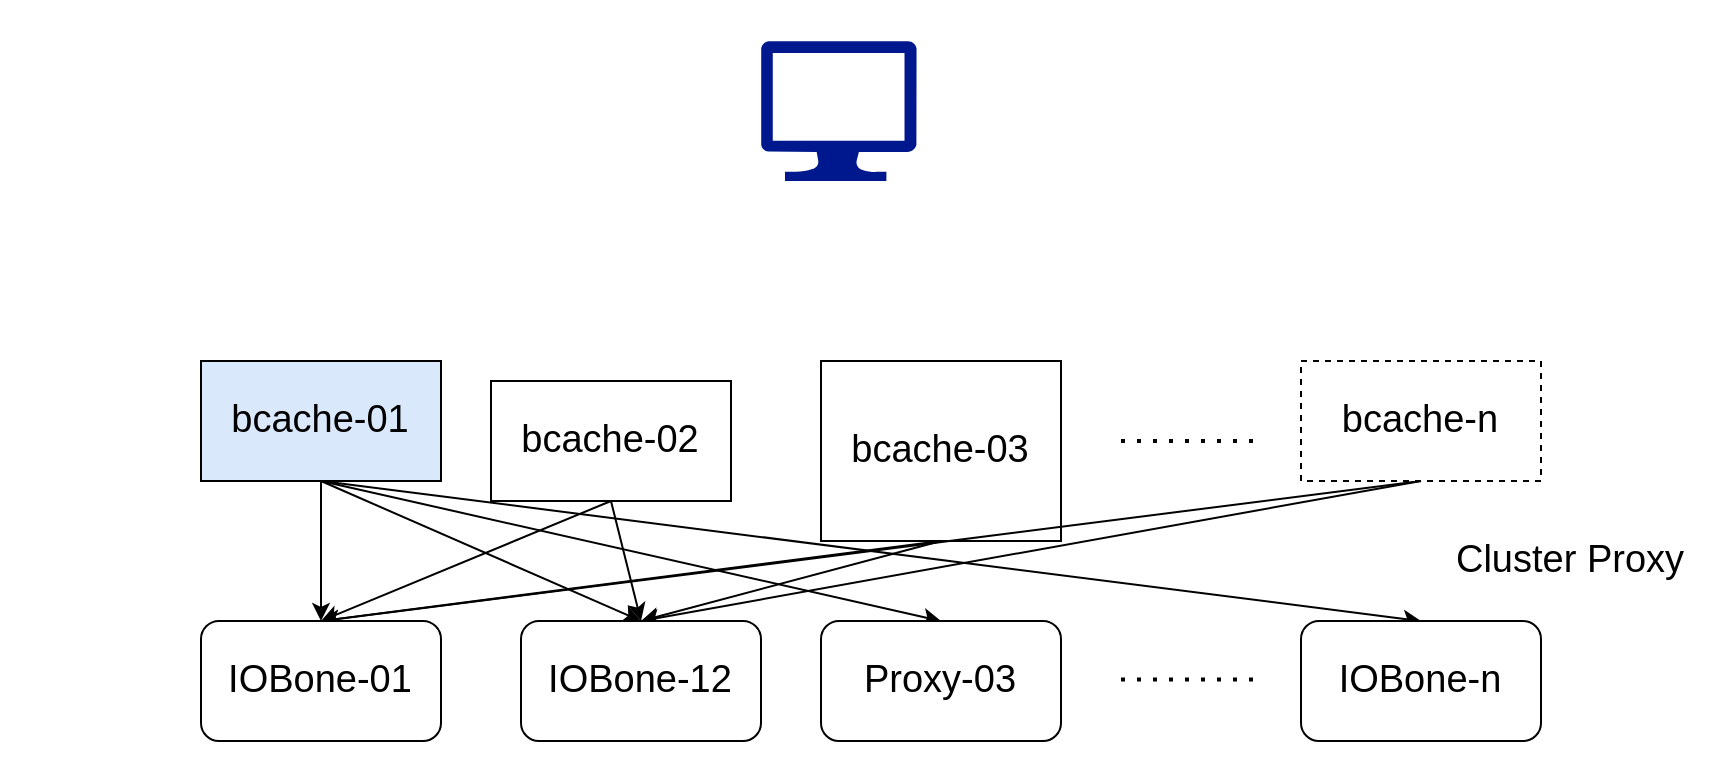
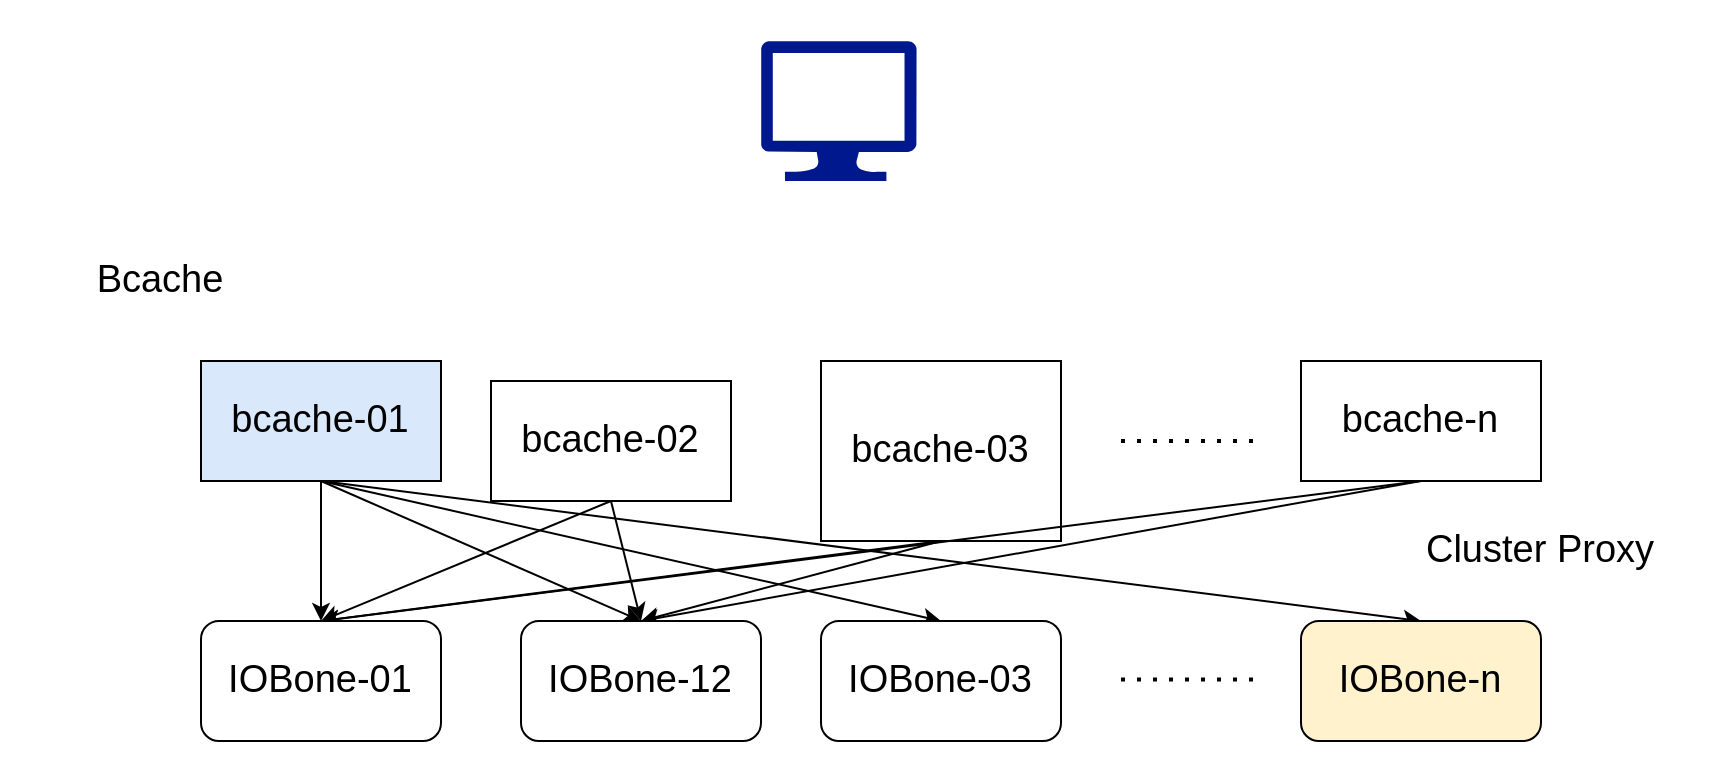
  <mxCell id="0" />
  <mxCell id="1" parent="0" />
  <mxCell id="2" style="rounded=0;orthogonalLoop=1;jettySize=auto;html=1;exitX=0.5;exitY=1;exitDx=0;exitDy=0;entryX=0.5;entryY=0;entryDx=0;entryDy=0;" edge="1" parent="1" source="6"><mxGeometry relative="1" as="geometry"><mxPoint x="320" y="310" as="targetPoint" /></mxGeometry></mxCell>
  <mxCell id="3" style="edgeStyle=none;rounded=0;orthogonalLoop=1;jettySize=auto;html=1;exitX=0.5;exitY=1;exitDx=0;exitDy=0;entryX=0.5;entryY=0;entryDx=0;entryDy=0;" edge="1" parent="1" source="6"><mxGeometry relative="1" as="geometry"><mxPoint x="160" y="310" as="targetPoint" /></mxGeometry></mxCell>
  <mxCell id="4" style="edgeStyle=none;rounded=0;orthogonalLoop=1;jettySize=auto;html=1;exitX=0.5;exitY=1;exitDx=0;exitDy=0;entryX=0.5;entryY=0;entryDx=0;entryDy=0;" edge="1" parent="1" source="6"><mxGeometry relative="1" as="geometry"><mxPoint x="470" y="310" as="targetPoint" /></mxGeometry></mxCell>
  <mxCell id="5" style="edgeStyle=none;rounded=0;orthogonalLoop=1;jettySize=auto;html=1;exitX=0.5;exitY=1;exitDx=0;exitDy=0;entryX=0.5;entryY=0;entryDx=0;entryDy=0;" edge="1" parent="1" source="6"><mxGeometry relative="1" as="geometry"><mxPoint x="710" y="310" as="targetPoint" /></mxGeometry></mxCell>
  <mxCell id="6" value="&lt;font style=&quot;font-size: 19px&quot;&gt;bcache-01&lt;/font&gt;" style="rounded=0;whiteSpace=wrap;html=1;fillColor=#dae8fc;" vertex="1" parent="1"><mxGeometry x="100" y="180" width="120" height="60" as="geometry" /></mxCell>
  <mxCell id="7" style="edgeStyle=none;rounded=0;orthogonalLoop=1;jettySize=auto;html=1;exitX=0.5;exitY=1;exitDx=0;exitDy=0;entryX=0.5;entryY=0;entryDx=0;entryDy=0;" edge="1" parent="1" source="9"><mxGeometry relative="1" as="geometry"><mxPoint x="320" y="310" as="targetPoint" /></mxGeometry></mxCell>
  <mxCell id="8" style="edgeStyle=none;rounded=0;orthogonalLoop=1;jettySize=auto;html=1;exitX=0.5;exitY=1;exitDx=0;exitDy=0;" edge="1" parent="1" source="9"><mxGeometry relative="1" as="geometry"><mxPoint x="160" y="310" as="targetPoint" /></mxGeometry></mxCell>
  <mxCell id="9" value="&lt;font style=&quot;font-size: 19px&quot;&gt;bcache-02&lt;/font&gt;" style="rounded=0;whiteSpace=wrap;html=1;" vertex="1" parent="1"><mxGeometry x="245" y="190" width="120" height="60" as="geometry" /></mxCell>
  <mxCell id="10" style="edgeStyle=none;rounded=0;orthogonalLoop=1;jettySize=auto;html=1;exitX=0.5;exitY=1;exitDx=0;exitDy=0;entryX=0.5;entryY=0;entryDx=0;entryDy=0;" edge="1" parent="1" source="12"><mxGeometry relative="1" as="geometry"><mxPoint x="320" y="310" as="targetPoint" /></mxGeometry></mxCell>
  <mxCell id="11" style="edgeStyle=none;rounded=0;orthogonalLoop=1;jettySize=auto;html=1;exitX=0.5;exitY=1;exitDx=0;exitDy=0;entryX=0.5;entryY=0;entryDx=0;entryDy=0;" edge="1" parent="1" source="12"><mxGeometry relative="1" as="geometry"><mxPoint x="160" y="310" as="targetPoint" /></mxGeometry></mxCell>
  <mxCell id="12" value="&lt;font style=&quot;font-size: 19px&quot;&gt;bcache-03&lt;/font&gt;" style="rounded=0;whiteSpace=wrap;html=1;" vertex="1" parent="1"><mxGeometry x="410" y="180" width="120" height="90" as="geometry" /></mxCell>
  <mxCell id="13" style="edgeStyle=none;rounded=0;orthogonalLoop=1;jettySize=auto;html=1;exitX=0.5;exitY=1;exitDx=0;exitDy=0;entryX=0.5;entryY=0;entryDx=0;entryDy=0;" edge="1" parent="1" source="15"><mxGeometry relative="1" as="geometry"><mxPoint x="320" y="310" as="targetPoint" /></mxGeometry></mxCell>
  <mxCell id="14" style="edgeStyle=none;rounded=0;orthogonalLoop=1;jettySize=auto;html=1;exitX=0.5;exitY=1;exitDx=0;exitDy=0;entryX=0.5;entryY=0;entryDx=0;entryDy=0;" edge="1" parent="1" source="15"><mxGeometry relative="1" as="geometry"><mxPoint x="160" y="310" as="targetPoint" /></mxGeometry></mxCell>
- <mxCell id="15" value="&lt;font style=&quot;font-size: 19px&quot;&gt;bcache-n&lt;/font&gt;" style="rounded=0;whiteSpace=wrap;html=1;dashed=1;" vertex="1" parent="1"><mxGeometry x="650" y="180" width="120" height="60" as="geometry" /></mxCell>
+ <mxCell id="15" value="&lt;font style=&quot;font-size: 19px&quot;&gt;bcache-n&lt;/font&gt;" style="rounded=0;whiteSpace=wrap;html=1;" vertex="1" parent="1"><mxGeometry x="650" y="180" width="120" height="60" as="geometry" /></mxCell>
  <mxCell id="16" value="" style="endArrow=none;dashed=1;html=1;dashPattern=1 3;strokeWidth=2;" edge="1" parent="1"><mxGeometry width="50" height="50" relative="1" as="geometry"><mxPoint x="560" y="220" as="sourcePoint" /><mxPoint x="630" y="220" as="targetPoint" /></mxGeometry></mxCell>
+ <mxCell id="17" value="&lt;font style=&quot;font-size: 19px&quot;&gt;Bcache&lt;/font&gt;" style="text;html=1;strokeColor=none;fillColor=none;align=center;verticalAlign=middle;whiteSpace=wrap;rounded=0;" vertex="1" parent="1"><mxGeometry x="20" y="110" width="120" height="60" as="geometry" /></mxCell>
  <mxCell id="18" style="edgeStyle=none;rounded=0;orthogonalLoop=1;jettySize=auto;html=1;exitX=0.5;exitY=1;exitDx=0;exitDy=0;entryX=0.5;entryY=0;entryDx=0;entryDy=0;" edge="1" parent="1" target="24"><mxGeometry relative="1" as="geometry"><mxPoint x="160" y="370" as="sourcePoint" /></mxGeometry></mxCell>
  <mxCell id="19" style="edgeStyle=none;rounded=0;orthogonalLoop=1;jettySize=auto;html=1;exitX=0.5;exitY=1;exitDx=0;exitDy=0;entryX=0.5;entryY=0;entryDx=0;entryDy=0;" edge="1" parent="1" target="25"><mxGeometry relative="1" as="geometry"><mxPoint x="320" y="370" as="sourcePoint" /></mxGeometry></mxCell>
  <mxCell id="20" style="edgeStyle=none;rounded=0;orthogonalLoop=1;jettySize=auto;html=1;exitX=0.5;exitY=1;exitDx=0;exitDy=0;entryX=0.5;entryY=0;entryDx=0;entryDy=0;" edge="1" parent="1" target="26"><mxGeometry relative="1" as="geometry"><mxPoint x="470" y="370" as="sourcePoint" /></mxGeometry></mxCell>
  <mxCell id="21" style="edgeStyle=none;rounded=0;orthogonalLoop=1;jettySize=auto;html=1;exitX=0.5;exitY=1;exitDx=0;exitDy=0;entryX=0.5;entryY=0;entryDx=0;entryDy=0;" edge="1" parent="1" target="27"><mxGeometry relative="1" as="geometry"><mxPoint x="710" y="370" as="sourcePoint" /></mxGeometry></mxCell>
  <mxCell id="22" value="" style="endArrow=none;dashed=1;html=1;dashPattern=1 3;strokeWidth=2;" edge="1" parent="1"><mxGeometry width="50" height="50" relative="1" as="geometry"><mxPoint x="560" y="339.29" as="sourcePoint" /><mxPoint x="630" y="339.29" as="targetPoint" /></mxGeometry></mxCell>
- <mxCell id="23" value="&lt;font style=&quot;font-size: 19px&quot;&gt;Cluster Proxy&lt;/font&gt;" style="text;html=1;strokeColor=none;fillColor=none;align=center;verticalAlign=middle;whiteSpace=wrap;rounded=0;" vertex="1" parent="1"><mxGeometry x="715" y="265" width="140" height="30" as="geometry" /></mxCell>
+ <mxCell id="23" value="&lt;font style=&quot;font-size: 19px&quot;&gt;Cluster Proxy&lt;/font&gt;" style="text;html=1;strokeColor=none;fillColor=none;align=center;verticalAlign=middle;whiteSpace=wrap;rounded=0;" vertex="1" parent="1"><mxGeometry x="700" y="260" width="140" height="30" as="geometry" /></mxCell>
  <mxCell id="24" value="&lt;font style=&quot;font-size: 19px&quot;&gt;IOBone-01&lt;/font&gt;" style="rounded=1;whiteSpace=wrap;html=1;" vertex="1" parent="1"><mxGeometry x="100" y="310" width="120" height="60" as="geometry" /></mxCell>
  <mxCell id="25" value="&lt;font style=&quot;font-size: 19px&quot;&gt;IOBone-12&lt;/font&gt;" style="rounded=1;whiteSpace=wrap;html=1;" vertex="1" parent="1"><mxGeometry x="260" y="310" width="120" height="60" as="geometry" /></mxCell>
- <mxCell id="26" value="&lt;font style=&quot;font-size: 19px&quot;&gt;Proxy-03&lt;/font&gt;" style="rounded=1;whiteSpace=wrap;html=1;" vertex="1" parent="1"><mxGeometry x="410" y="310" width="120" height="60" as="geometry" /></mxCell>
- <mxCell id="27" value="&lt;font style=&quot;font-size: 19px&quot;&gt;IOBone-n&lt;/font&gt;" style="rounded=1;whiteSpace=wrap;html=1;" vertex="1" parent="1"><mxGeometry x="650" y="310" width="120" height="60" as="geometry" /></mxCell>
+ <mxCell id="26" value="&lt;font style=&quot;font-size: 19px&quot;&gt;IOBone-03&lt;/font&gt;" style="rounded=1;whiteSpace=wrap;html=1;" vertex="1" parent="1"><mxGeometry x="410" y="310" width="120" height="60" as="geometry" /></mxCell>
+ <mxCell id="27" value="&lt;font style=&quot;font-size: 19px&quot;&gt;IOBone-n&lt;/font&gt;" style="rounded=1;whiteSpace=wrap;html=1;fillColor=#fff2cc;" vertex="1" parent="1"><mxGeometry x="650" y="310" width="120" height="60" as="geometry" /></mxCell>
  <mxCell id="28" value="" style="aspect=fixed;pointerEvents=1;shadow=0;dashed=0;html=1;strokeColor=none;labelPosition=center;verticalLabelPosition=bottom;verticalAlign=top;align=center;fillColor=#00188D;shape=mxgraph.azure.computer" vertex="1" parent="1"><mxGeometry x="380" y="20" width="77.78" height="70" as="geometry" /></mxCell>
